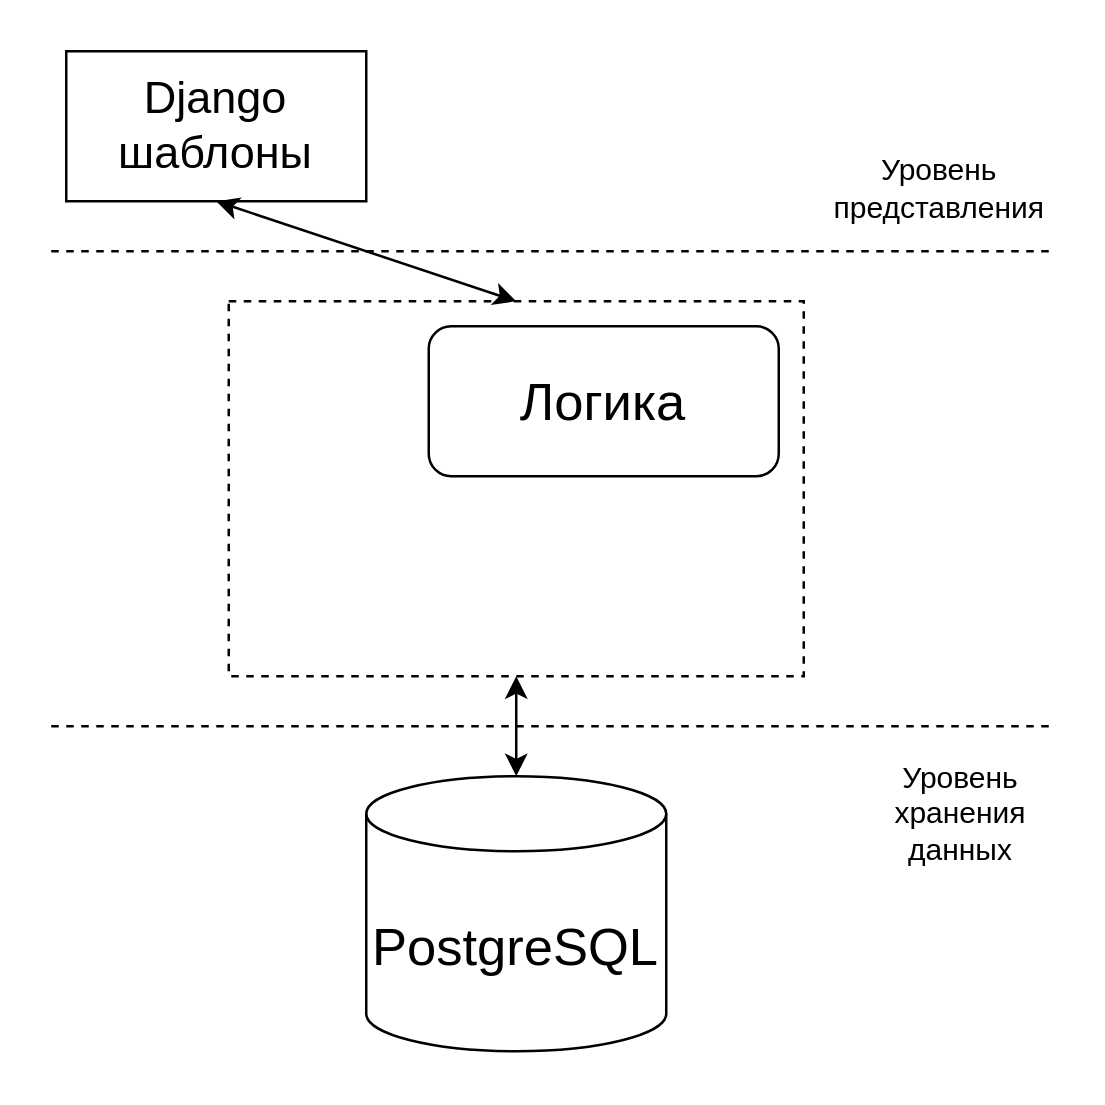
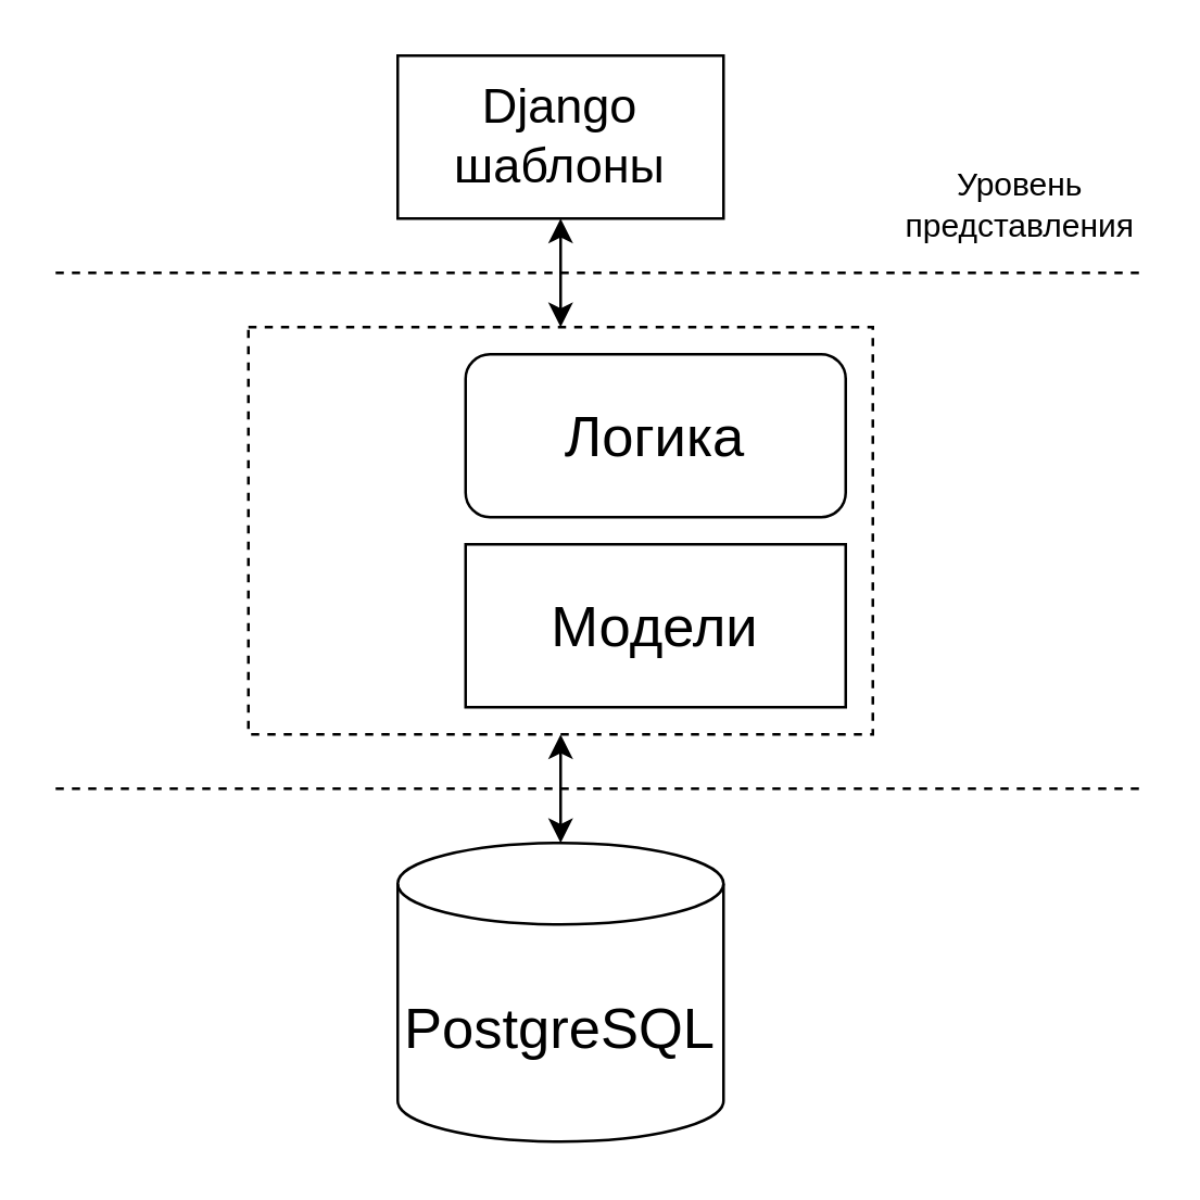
  <mxCell id="0" />
  <mxCell id="1" parent="0" />
  <mxCell id="2" value="" style="rounded=0;whiteSpace=wrap;html=1;dashed=1;" vertex="1" parent="1"><mxGeometry x="91" y="120" width="230" height="150" as="geometry" /></mxCell>
  <mxCell id="3" value="" style="endArrow=none;dashed=1;html=1;rounded=0;fontSize=12;" edge="1" parent="1"><mxGeometry width="50" height="50" relative="1" as="geometry"><mxPoint x="20" y="100" as="sourcePoint" /><mxPoint x="420" y="100" as="targetPoint" /></mxGeometry></mxCell>
  <mxCell id="4" value="Уровень представления" style="text;html=1;strokeColor=none;fillColor=none;align=center;verticalAlign=middle;whiteSpace=wrap;rounded=0;fontSize=12;" vertex="1" parent="1"><mxGeometry x="340" y="60" width="71" height="30" as="geometry" /></mxCell>
  <mxCell id="5" value="Логика" style="whiteSpace=wrap;html=1;fontSize=21;rounded=1;" vertex="1" parent="1"><mxGeometry x="171" y="130" width="140" height="60" as="geometry" /></mxCell>
- <mxCell id="7" value="Django&lt;br&gt;шаблоны" style="rounded=0;whiteSpace=wrap;html=1;fontSize=18;" vertex="1" parent="1"><mxGeometry x="26" y="20" width="120" height="60" as="geometry" /></mxCell>
+ <mxCell id="6" value="Модели" style="rounded=0;whiteSpace=wrap;html=1;fontSize=21;" vertex="1" parent="1"><mxGeometry x="171" y="200" width="140" height="60" as="geometry" /></mxCell>
+ <mxCell id="7" value="Django&lt;br&gt;шаблоны" style="rounded=0;whiteSpace=wrap;html=1;fontSize=18;" vertex="1" parent="1"><mxGeometry x="146" y="20" width="120" height="60" as="geometry" /></mxCell>
  <mxCell id="8" value="" style="endArrow=classic;html=1;rounded=0;fontSize=32;exitX=0.5;exitY=1;exitDx=0;exitDy=0;startArrow=classic;startFill=1;entryX=0.5;entryY=0;entryDx=0;entryDy=0;" edge="1" parent="1" source="7" target="2"><mxGeometry width="50" height="50" relative="1" as="geometry"><mxPoint x="205.66" y="80" as="sourcePoint" /><mxPoint x="206" y="120" as="targetPoint" /></mxGeometry></mxCell>
  <mxCell id="9" value="&lt;font style=&quot;font-size: 21px&quot;&gt;PostgreSQL&lt;/font&gt;" style="shape=cylinder3;whiteSpace=wrap;html=1;boundedLbl=1;backgroundOutline=1;size=15;fontSize=12;" vertex="1" parent="1"><mxGeometry x="146" y="310" width="120" height="110" as="geometry" /></mxCell>
  <mxCell id="10" value="" style="endArrow=classic;html=1;rounded=0;fontSize=32;exitX=0.5;exitY=1;exitDx=0;exitDy=0;entryX=0.5;entryY=0;entryDx=0;entryDy=0;entryPerimeter=0;startArrow=classic;startFill=1;" edge="1" source="2" target="9" parent="1"><mxGeometry width="50" height="50" relative="1" as="geometry"><mxPoint x="91" y="390" as="sourcePoint" /><mxPoint x="141" y="340" as="targetPoint" /></mxGeometry></mxCell>
  <mxCell id="11" value="" style="endArrow=none;dashed=1;html=1;rounded=0;fontSize=12;" edge="1" parent="1"><mxGeometry width="50" height="50" relative="1" as="geometry"><mxPoint x="20" y="290" as="sourcePoint" /><mxPoint x="420" y="290" as="targetPoint" /></mxGeometry></mxCell>
- <mxCell id="12" value="Уровень хранения данных" style="text;html=1;strokeColor=none;fillColor=none;align=center;verticalAlign=middle;whiteSpace=wrap;rounded=0;fontSize=12;" vertex="1" parent="1"><mxGeometry x="354" y="310" width="60" height="30" as="geometry" /></mxCell>
